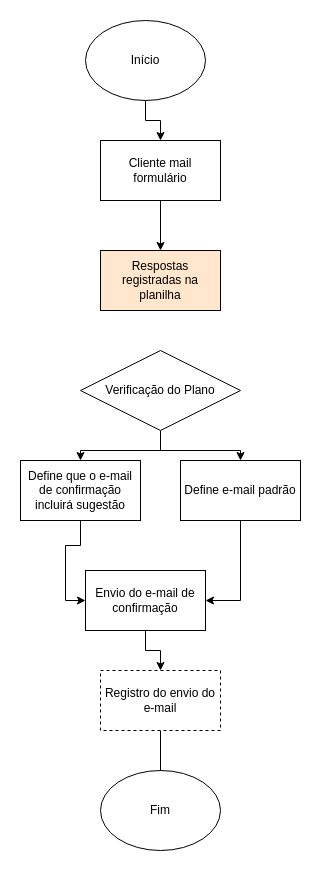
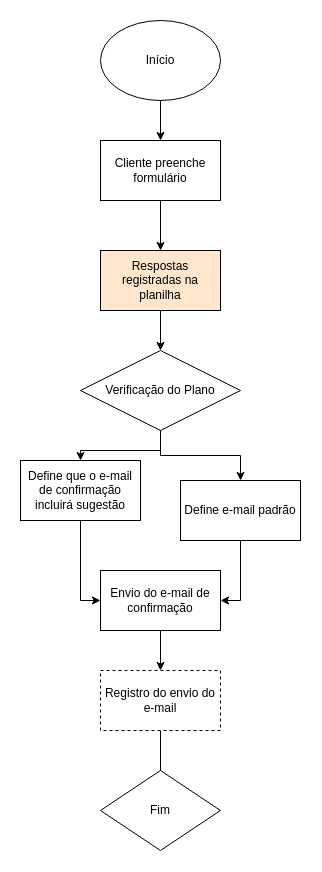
  <mxCell id="0" />
  <mxCell id="1" parent="0" />
  <mxCell id="2" style="edgeStyle=orthogonalEdgeStyle;rounded=0;orthogonalLoop=1;jettySize=auto;html=1;" edge="1" parent="1" source="3" target="5"><mxGeometry relative="1" as="geometry" /></mxCell>
- <mxCell id="3" value="Início" style="ellipse;whiteSpace=wrap;html=1;" vertex="1" parent="1"><mxGeometry x="85" y="20" width="120" height="80" as="geometry" /></mxCell>
+ <mxCell id="3" value="Início" style="ellipse;whiteSpace=wrap;html=1;" vertex="1" parent="1"><mxGeometry x="100" y="20" width="120" height="80" as="geometry" /></mxCell>
  <mxCell id="4" style="edgeStyle=orthogonalEdgeStyle;rounded=0;orthogonalLoop=1;jettySize=auto;html=1;" edge="1" parent="1" source="5" target="7"><mxGeometry relative="1" as="geometry" /></mxCell>
- <mxCell id="5" value="Cliente mail formulário" style="rounded=0;whiteSpace=wrap;html=1;" vertex="1" parent="1"><mxGeometry x="100" y="140" width="120" height="60" as="geometry" /></mxCell>
+ <mxCell id="5" value="Cliente preenche formulário" style="rounded=0;whiteSpace=wrap;html=1;" vertex="1" parent="1"><mxGeometry x="100" y="140" width="120" height="60" as="geometry" /></mxCell>
+ <mxCell id="6" style="edgeStyle=orthogonalEdgeStyle;rounded=0;orthogonalLoop=1;jettySize=auto;html=1;" edge="1" parent="1" source="7" target="10"><mxGeometry relative="1" as="geometry" /></mxCell>
  <mxCell id="7" value="Respostas registradas na planilha" style="rounded=0;whiteSpace=wrap;html=1;fillColor=#ffe6cc;" vertex="1" parent="1"><mxGeometry x="100" y="250" width="120" height="60" as="geometry" /></mxCell>
  <mxCell id="8" style="edgeStyle=orthogonalEdgeStyle;rounded=0;orthogonalLoop=1;jettySize=auto;html=1;" edge="1" parent="1" source="10" target="14"><mxGeometry relative="1" as="geometry" /></mxCell>
  <mxCell id="9" style="edgeStyle=orthogonalEdgeStyle;rounded=0;orthogonalLoop=1;jettySize=auto;html=1;" edge="1" parent="1" source="10" target="12"><mxGeometry relative="1" as="geometry" /></mxCell>
  <mxCell id="10" value="Verificação do Plano" style="rhombus;whiteSpace=wrap;html=1;" vertex="1" parent="1"><mxGeometry x="80" y="350" width="160" height="80" as="geometry" /></mxCell>
  <mxCell id="11" style="edgeStyle=orthogonalEdgeStyle;rounded=0;orthogonalLoop=1;jettySize=auto;html=1;entryX=1;entryY=0.5;entryDx=0;entryDy=0;" edge="1" parent="1" source="12" target="17"><mxGeometry relative="1" as="geometry" /></mxCell>
- <mxCell id="12" value="Define e-mail padrão" style="rounded=0;whiteSpace=wrap;html=1;" vertex="1" parent="1"><mxGeometry x="180" y="460" width="120" height="60" as="geometry" /></mxCell>
+ <mxCell id="12" value="Define e-mail padrão" style="rounded=0;whiteSpace=wrap;html=1;" vertex="1" parent="1"><mxGeometry x="180" y="480" width="120" height="60" as="geometry" /></mxCell>
  <mxCell id="13" style="edgeStyle=orthogonalEdgeStyle;rounded=0;orthogonalLoop=1;jettySize=auto;html=1;entryX=0;entryY=0.5;entryDx=0;entryDy=0;" edge="1" parent="1" source="14" target="17"><mxGeometry relative="1" as="geometry" /></mxCell>
  <mxCell id="14" value="Define que o e-mail de confirmação incluirá sugestão" style="rounded=0;whiteSpace=wrap;html=1;" vertex="1" parent="1"><mxGeometry x="20" y="460" width="120" height="60" as="geometry" /></mxCell>
- <mxCell id="15" value="Fim" style="ellipse;whiteSpace=wrap;html=1;" vertex="1" parent="1"><mxGeometry x="100" y="770" width="120" height="80" as="geometry" /></mxCell>
+ <mxCell id="15" value="Fim" style="rhombus;whiteSpace=wrap;html=1;" vertex="1" parent="1"><mxGeometry x="100" y="770" width="120" height="80" as="geometry" /></mxCell>
  <mxCell id="16" style="edgeStyle=orthogonalEdgeStyle;rounded=0;orthogonalLoop=1;jettySize=auto;html=1;" edge="1" parent="1" source="17" target="19"><mxGeometry relative="1" as="geometry" /></mxCell>
- <mxCell id="17" value="Envio do e-mail de confirmação" style="rounded=0;whiteSpace=wrap;html=1;" vertex="1" parent="1"><mxGeometry x="85" y="570" width="120" height="60" as="geometry" /></mxCell>
+ <mxCell id="17" value="Envio do e-mail de confirmação" style="rounded=0;whiteSpace=wrap;html=1;" vertex="1" parent="1"><mxGeometry x="100" y="570" width="120" height="60" as="geometry" /></mxCell>
  <mxCell id="18" style="edgeStyle=orthogonalEdgeStyle;rounded=0;orthogonalLoop=1;jettySize=auto;html=1;endArrow=none;" edge="1" parent="1" source="19" target="15"><mxGeometry relative="1" as="geometry" /></mxCell>
  <mxCell id="19" value="Registro do envio do e-mail" style="rounded=0;whiteSpace=wrap;html=1;dashed=1;" vertex="1" parent="1"><mxGeometry x="100" y="670" width="120" height="60" as="geometry" /></mxCell>
  <mxCell id="20" style="edgeStyle=orthogonalEdgeStyle;rounded=0;orthogonalLoop=1;jettySize=auto;html=1;exitX=0.5;exitY=1;exitDx=0;exitDy=0;" edge="1" parent="1" source="5" target="5"><mxGeometry relative="1" as="geometry" /></mxCell>
